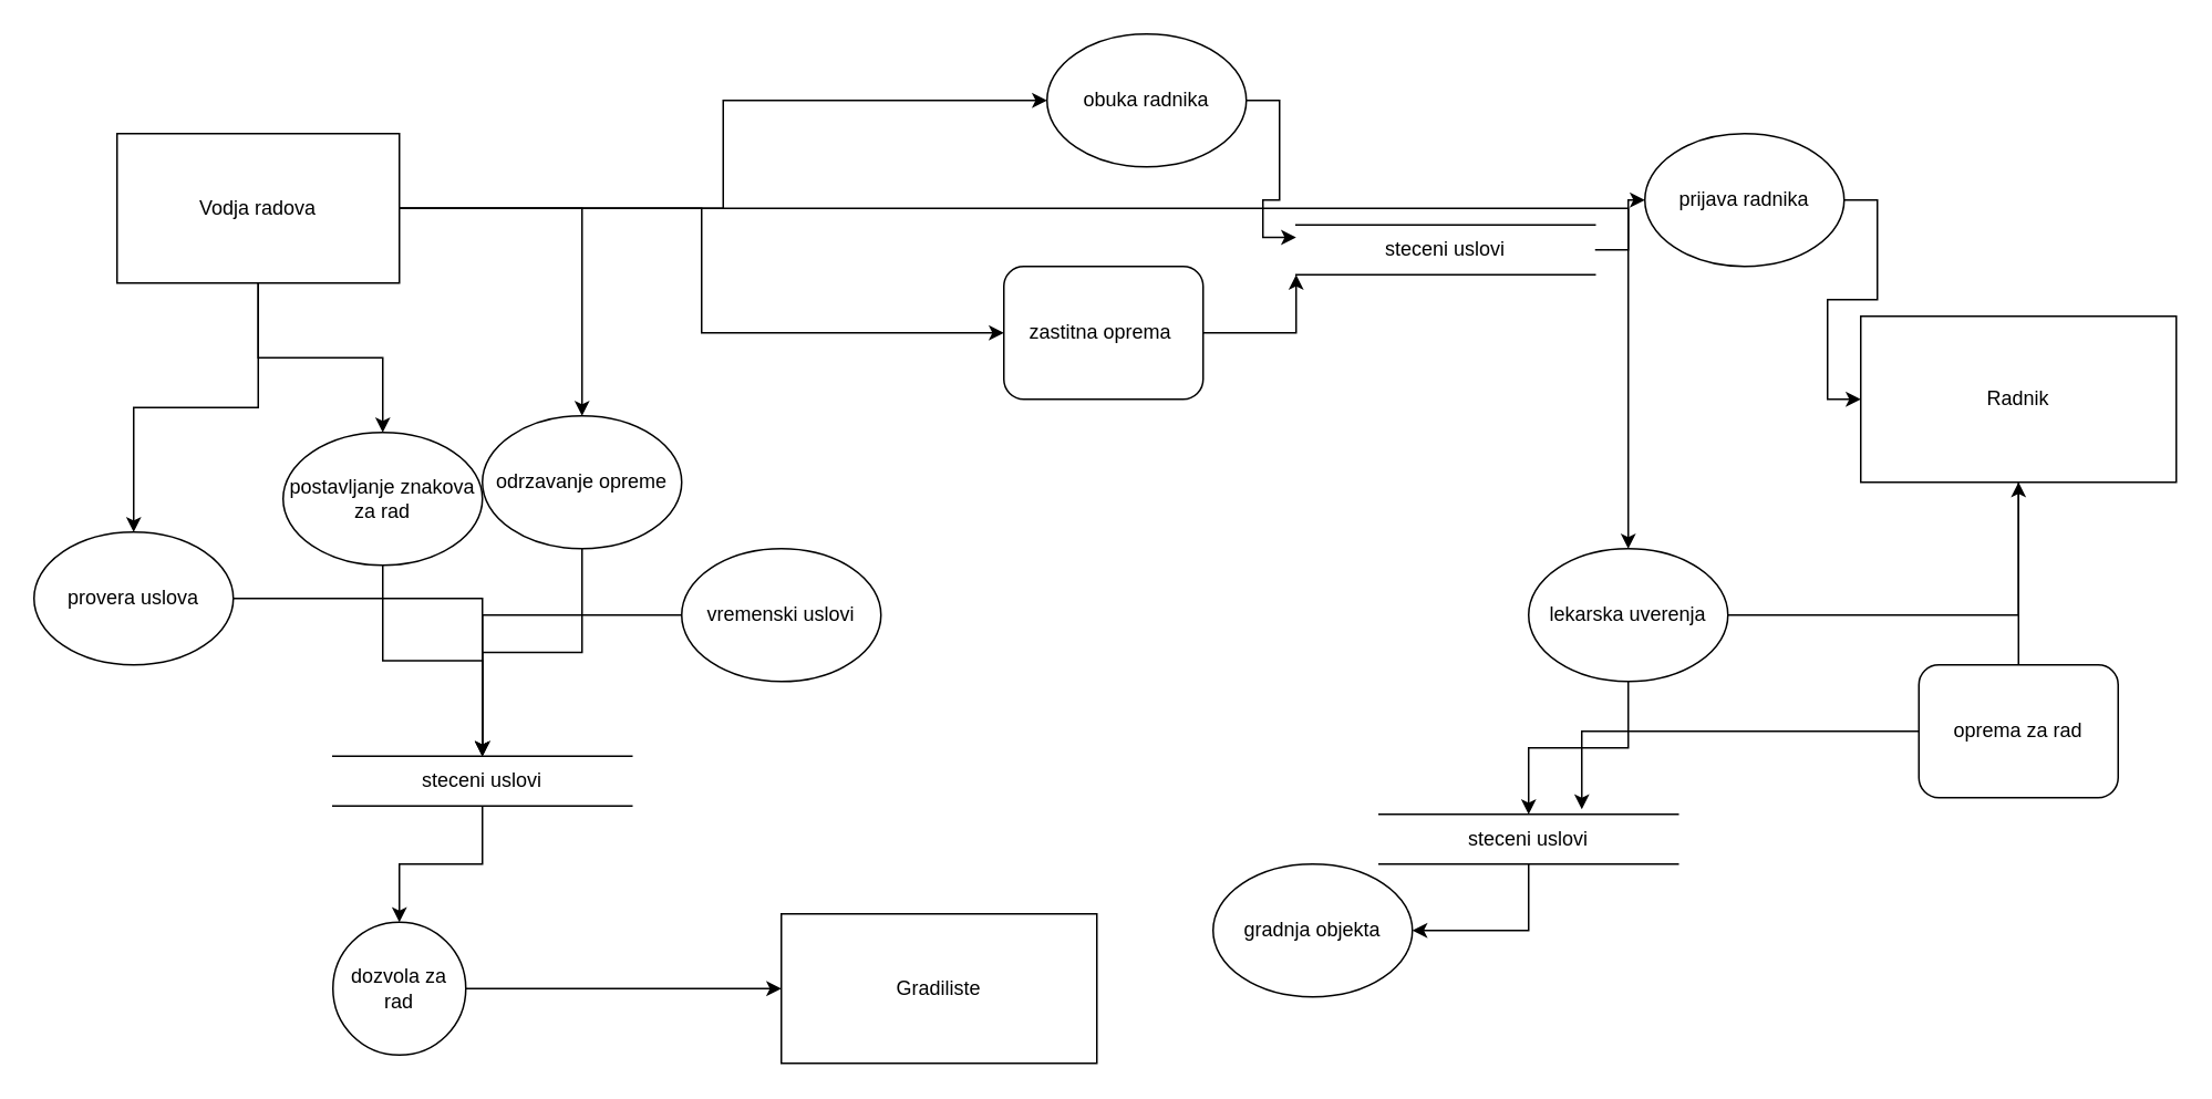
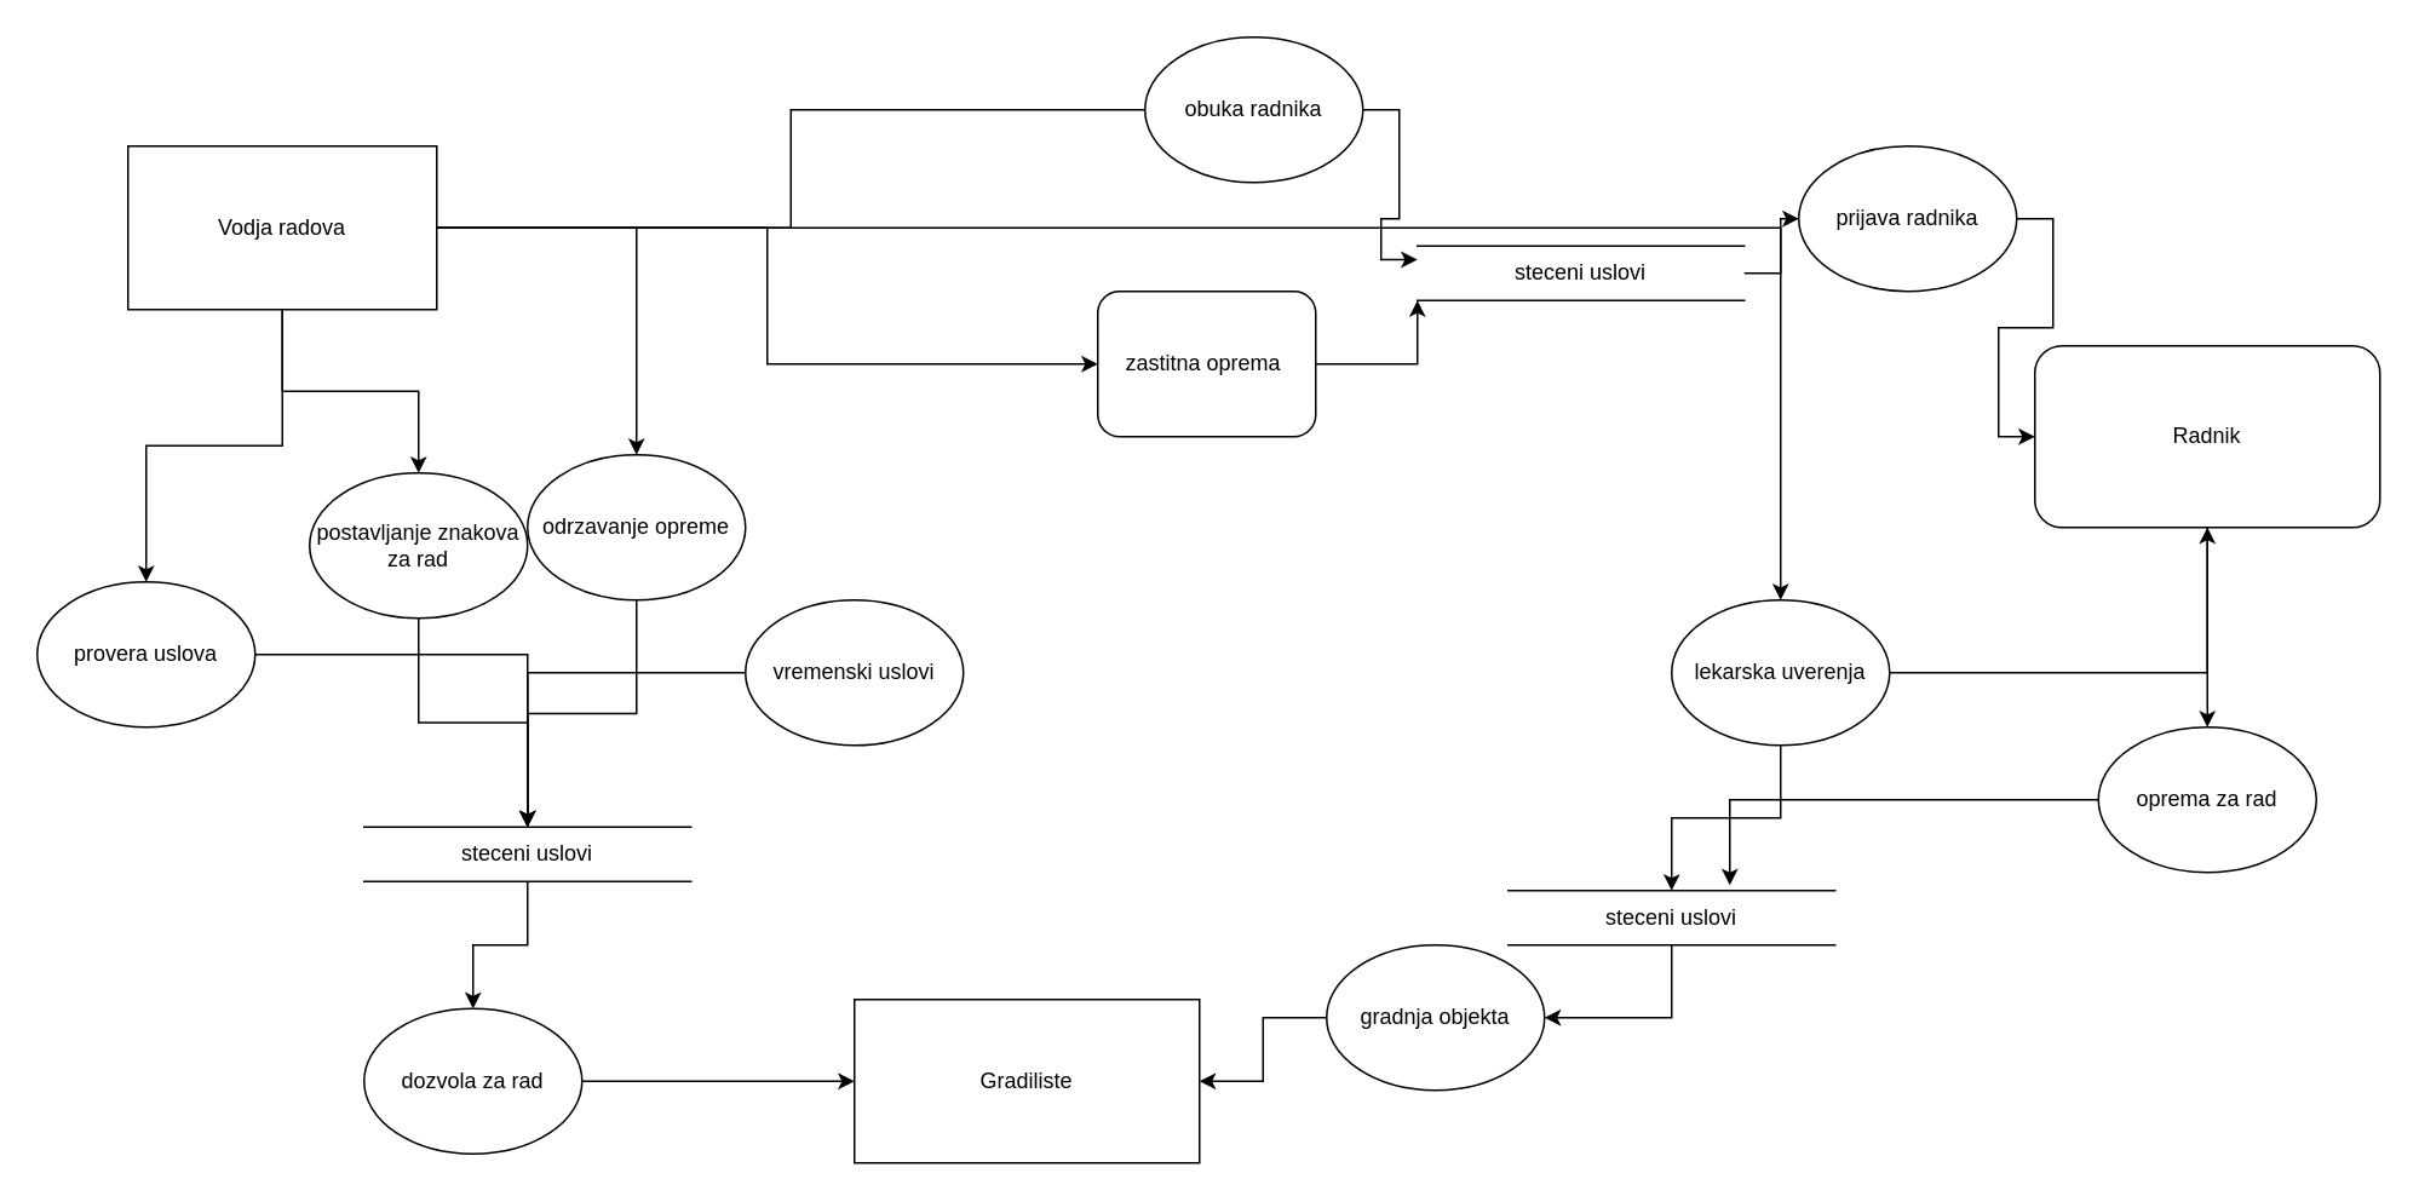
  <mxCell id="0" />
  <mxCell id="1" parent="0" />
- <mxCell id="2" style="edgeStyle=orthogonalEdgeStyle;rounded=0;orthogonalLoop=1;jettySize=auto;html=1;" edge="1" parent="1" source="8" target="28"><mxGeometry relative="1" as="geometry" /></mxCell>
+ <mxCell id="2" style="edgeStyle=orthogonalEdgeStyle;rounded=0;orthogonalLoop=1;jettySize=auto;html=1;endArrow=none;" edge="1" parent="1" source="8" target="28"><mxGeometry relative="1" as="geometry" /></mxCell>
  <mxCell id="3" style="edgeStyle=orthogonalEdgeStyle;rounded=0;orthogonalLoop=1;jettySize=auto;html=1;" edge="1" parent="1" source="8" target="26"><mxGeometry relative="1" as="geometry" /></mxCell>
  <mxCell id="4" style="edgeStyle=orthogonalEdgeStyle;rounded=0;orthogonalLoop=1;jettySize=auto;html=1;" edge="1" parent="1" source="8" target="18"><mxGeometry relative="1" as="geometry" /></mxCell>
  <mxCell id="5" style="edgeStyle=orthogonalEdgeStyle;rounded=0;orthogonalLoop=1;jettySize=auto;html=1;" edge="1" parent="1" source="8" target="14"><mxGeometry relative="1" as="geometry" /></mxCell>
  <mxCell id="6" style="edgeStyle=orthogonalEdgeStyle;rounded=0;orthogonalLoop=1;jettySize=auto;html=1;entryX=0;entryY=0.5;entryDx=0;entryDy=0;" edge="1" parent="1" source="8" target="30"><mxGeometry relative="1" as="geometry" /></mxCell>
  <mxCell id="7" style="edgeStyle=orthogonalEdgeStyle;rounded=0;orthogonalLoop=1;jettySize=auto;html=1;entryX=0.5;entryY=0;entryDx=0;entryDy=0;" edge="1" parent="1" source="8" target="38"><mxGeometry relative="1" as="geometry" /></mxCell>
  <mxCell id="8" value="Vodja radova" style="rounded=0;whiteSpace=wrap;html=1;" vertex="1" parent="1"><mxGeometry x="70" y="80" width="170" height="90" as="geometry" /></mxCell>
- <mxCell id="9" style="edgeStyle=orthogonalEdgeStyle;rounded=0;orthogonalLoop=1;jettySize=auto;html=1;endArrow=none;" edge="1" parent="1" source="10" target="16"><mxGeometry relative="1" as="geometry" /></mxCell>
- <mxCell id="10" value="Radnik" style="rounded=0;whiteSpace=wrap;html=1;" vertex="1" parent="1"><mxGeometry x="1120" y="190" width="190" height="100" as="geometry" /></mxCell>
+ <mxCell id="9" style="edgeStyle=orthogonalEdgeStyle;rounded=0;orthogonalLoop=1;jettySize=auto;html=1;" edge="1" parent="1" source="10" target="16"><mxGeometry relative="1" as="geometry" /></mxCell>
+ <mxCell id="10" value="Radnik" style="whiteSpace=wrap;html=1;rounded=1;" vertex="1" parent="1"><mxGeometry x="1120" y="190" width="190" height="100" as="geometry" /></mxCell>
  <mxCell id="11" value="Gradiliste" style="whiteSpace=wrap;html=1;" vertex="1" parent="1"><mxGeometry x="470" y="550" width="190" height="90" as="geometry" /></mxCell>
  <mxCell id="12" style="edgeStyle=orthogonalEdgeStyle;rounded=0;orthogonalLoop=1;jettySize=auto;html=1;" edge="1" parent="1" source="14" target="10"><mxGeometry relative="1" as="geometry" /></mxCell>
  <mxCell id="13" style="edgeStyle=orthogonalEdgeStyle;rounded=0;orthogonalLoop=1;jettySize=auto;html=1;" edge="1" parent="1" source="14" target="40"><mxGeometry relative="1" as="geometry" /></mxCell>
  <mxCell id="14" value="lekarska uverenja" style="ellipse;whiteSpace=wrap;html=1;" vertex="1" parent="1"><mxGeometry x="920" y="330" width="120" height="80" as="geometry" /></mxCell>
  <mxCell id="15" style="edgeStyle=orthogonalEdgeStyle;rounded=0;orthogonalLoop=1;jettySize=auto;html=1;entryX=0.678;entryY=-0.1;entryDx=0;entryDy=0;entryPerimeter=0;" edge="1" parent="1" source="16" target="40"><mxGeometry relative="1" as="geometry" /></mxCell>
- <mxCell id="16" value="oprema za rad" style="whiteSpace=wrap;html=1;rounded=1;" vertex="1" parent="1"><mxGeometry x="1155" y="400" width="120" height="80" as="geometry" /></mxCell>
+ <mxCell id="16" value="oprema za rad" style="ellipse;whiteSpace=wrap;html=1;" vertex="1" parent="1"><mxGeometry x="1155" y="400" width="120" height="80" as="geometry" /></mxCell>
  <mxCell id="17" style="edgeStyle=orthogonalEdgeStyle;rounded=0;orthogonalLoop=1;jettySize=auto;html=1;entryX=0.5;entryY=0;entryDx=0;entryDy=0;" edge="1" parent="1" source="18" target="36"><mxGeometry relative="1" as="geometry"><mxPoint x="450" y="430" as="targetPoint" /></mxGeometry></mxCell>
  <mxCell id="18" value="odrzavanje opreme&lt;br&gt;" style="ellipse;whiteSpace=wrap;html=1;" vertex="1" parent="1"><mxGeometry x="290" y="250" width="120" height="80" as="geometry" /></mxCell>
  <mxCell id="19" style="edgeStyle=orthogonalEdgeStyle;rounded=0;orthogonalLoop=1;jettySize=auto;html=1;entryX=0;entryY=0.5;entryDx=0;entryDy=0;" edge="1" parent="1" source="20" target="10"><mxGeometry relative="1" as="geometry" /></mxCell>
  <mxCell id="20" value="prijava radnika" style="ellipse;whiteSpace=wrap;html=1;" vertex="1" parent="1"><mxGeometry x="990" y="80" width="120" height="80" as="geometry" /></mxCell>
  <mxCell id="21" style="edgeStyle=orthogonalEdgeStyle;rounded=0;orthogonalLoop=1;jettySize=auto;html=1;" edge="1" parent="1" source="22" target="11"><mxGeometry relative="1" as="geometry" /></mxCell>
- <mxCell id="22" value="dozvola za rad&lt;br&gt;" style="ellipse;whiteSpace=wrap;html=1;" vertex="1" parent="1"><mxGeometry x="200" y="555" width="80" height="80" as="geometry" /></mxCell>
+ <mxCell id="22" value="dozvola za rad&lt;br&gt;" style="ellipse;whiteSpace=wrap;html=1;" vertex="1" parent="1"><mxGeometry x="200" y="555" width="120" height="80" as="geometry" /></mxCell>
  <mxCell id="23" style="edgeStyle=orthogonalEdgeStyle;rounded=0;orthogonalLoop=1;jettySize=auto;html=1;entryX=0.5;entryY=0;entryDx=0;entryDy=0;" edge="1" parent="1" source="24" target="36"><mxGeometry relative="1" as="geometry"><mxPoint x="460" y="440" as="targetPoint" /></mxGeometry></mxCell>
  <mxCell id="24" value="vremenski uslovi" style="ellipse;whiteSpace=wrap;html=1;" vertex="1" parent="1"><mxGeometry x="410" y="330" width="120" height="80" as="geometry" /></mxCell>
  <mxCell id="25" style="edgeStyle=orthogonalEdgeStyle;rounded=0;orthogonalLoop=1;jettySize=auto;html=1;entryX=0.5;entryY=0;entryDx=0;entryDy=0;" edge="1" parent="1" source="26" target="36"><mxGeometry relative="1" as="geometry" /></mxCell>
  <mxCell id="26" value="provera uslova&lt;br&gt;" style="ellipse;whiteSpace=wrap;html=1;" vertex="1" parent="1"><mxGeometry x="20" y="320" width="120" height="80" as="geometry" /></mxCell>
  <mxCell id="27" style="edgeStyle=orthogonalEdgeStyle;rounded=0;orthogonalLoop=1;jettySize=auto;html=1;entryX=0;entryY=0.25;entryDx=0;entryDy=0;" edge="1" parent="1" source="28" target="34"><mxGeometry relative="1" as="geometry" /></mxCell>
  <mxCell id="28" value="obuka radnika" style="ellipse;whiteSpace=wrap;html=1;" vertex="1" parent="1"><mxGeometry x="630" y="20" width="120" height="80" as="geometry" /></mxCell>
  <mxCell id="29" style="edgeStyle=orthogonalEdgeStyle;rounded=0;orthogonalLoop=1;jettySize=auto;html=1;entryX=0;entryY=1;entryDx=0;entryDy=0;" edge="1" parent="1" source="30" target="34"><mxGeometry relative="1" as="geometry" /></mxCell>
  <mxCell id="30" value="zastitna oprema&amp;nbsp;" style="whiteSpace=wrap;html=1;rounded=1;" vertex="1" parent="1"><mxGeometry x="604" y="160" width="120" height="80" as="geometry" /></mxCell>
+ <mxCell id="31" style="edgeStyle=orthogonalEdgeStyle;rounded=0;orthogonalLoop=1;jettySize=auto;html=1;entryX=1;entryY=0.5;entryDx=0;entryDy=0;" edge="1" parent="1" source="32" target="11"><mxGeometry relative="1" as="geometry" /></mxCell>
  <mxCell id="32" value="gradnja objekta" style="ellipse;whiteSpace=wrap;html=1;" vertex="1" parent="1"><mxGeometry x="730" y="520" width="120" height="80" as="geometry" /></mxCell>
  <mxCell id="33" style="edgeStyle=orthogonalEdgeStyle;rounded=0;orthogonalLoop=1;jettySize=auto;html=1;entryX=0;entryY=0.5;entryDx=0;entryDy=0;" edge="1" parent="1" source="34" target="20"><mxGeometry relative="1" as="geometry" /></mxCell>
  <mxCell id="34" value="steceni uslovi" style="shape=partialRectangle;whiteSpace=wrap;html=1;left=0;right=0;fillColor=none;" vertex="1" parent="1"><mxGeometry x="780" y="135" width="180" height="30" as="geometry" /></mxCell>
  <mxCell id="35" style="edgeStyle=orthogonalEdgeStyle;rounded=0;orthogonalLoop=1;jettySize=auto;html=1;entryX=0.5;entryY=0;entryDx=0;entryDy=0;" edge="1" parent="1" source="36" target="22"><mxGeometry relative="1" as="geometry" /></mxCell>
  <mxCell id="36" value="steceni uslovi" style="shape=partialRectangle;whiteSpace=wrap;html=1;left=0;right=0;fillColor=none;" vertex="1" parent="1"><mxGeometry x="200" y="455" width="180" height="30" as="geometry" /></mxCell>
  <mxCell id="37" style="edgeStyle=orthogonalEdgeStyle;rounded=0;orthogonalLoop=1;jettySize=auto;html=1;" edge="1" parent="1" source="38" target="36"><mxGeometry relative="1" as="geometry" /></mxCell>
  <mxCell id="38" value="postavljanje znakova&lt;br&gt;za rad" style="ellipse;whiteSpace=wrap;html=1;" vertex="1" parent="1"><mxGeometry x="170" y="260" width="120" height="80" as="geometry" /></mxCell>
  <mxCell id="39" style="edgeStyle=orthogonalEdgeStyle;rounded=0;orthogonalLoop=1;jettySize=auto;html=1;entryX=1;entryY=0.5;entryDx=0;entryDy=0;" edge="1" parent="1" source="40" target="32"><mxGeometry relative="1" as="geometry" /></mxCell>
  <mxCell id="40" value="steceni uslovi" style="shape=partialRectangle;whiteSpace=wrap;html=1;left=0;right=0;fillColor=none;" vertex="1" parent="1"><mxGeometry x="830" y="490" width="180" height="30" as="geometry" /></mxCell>
